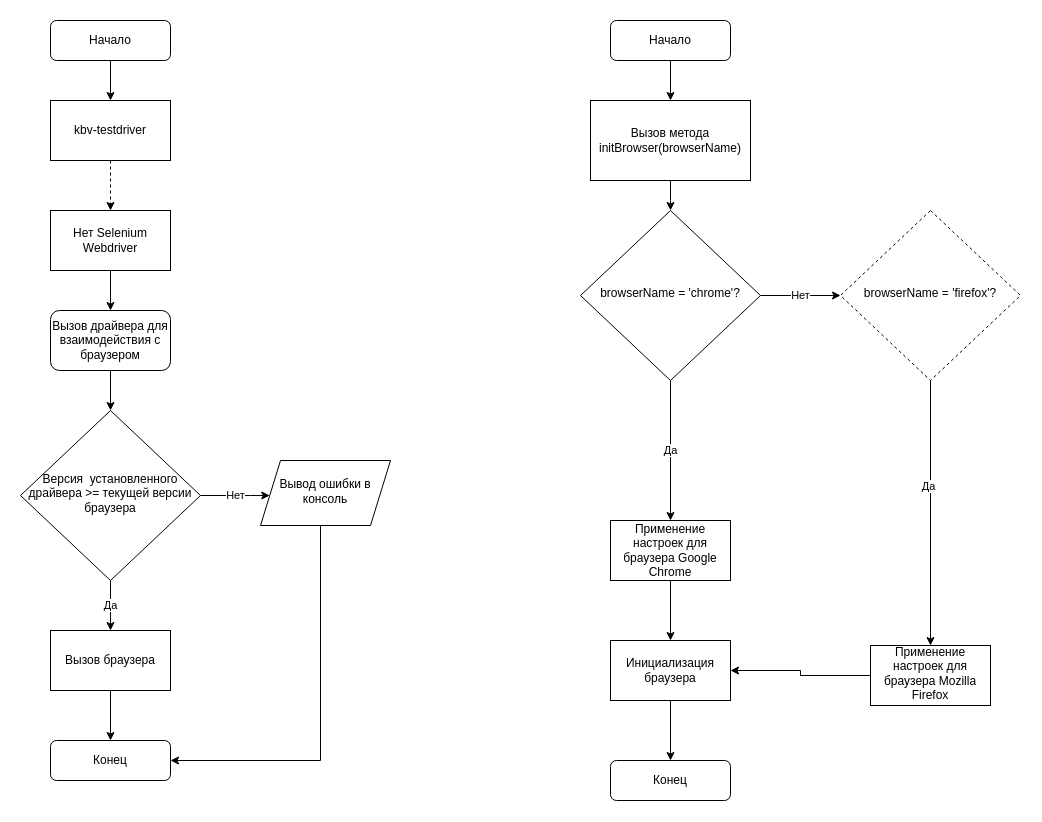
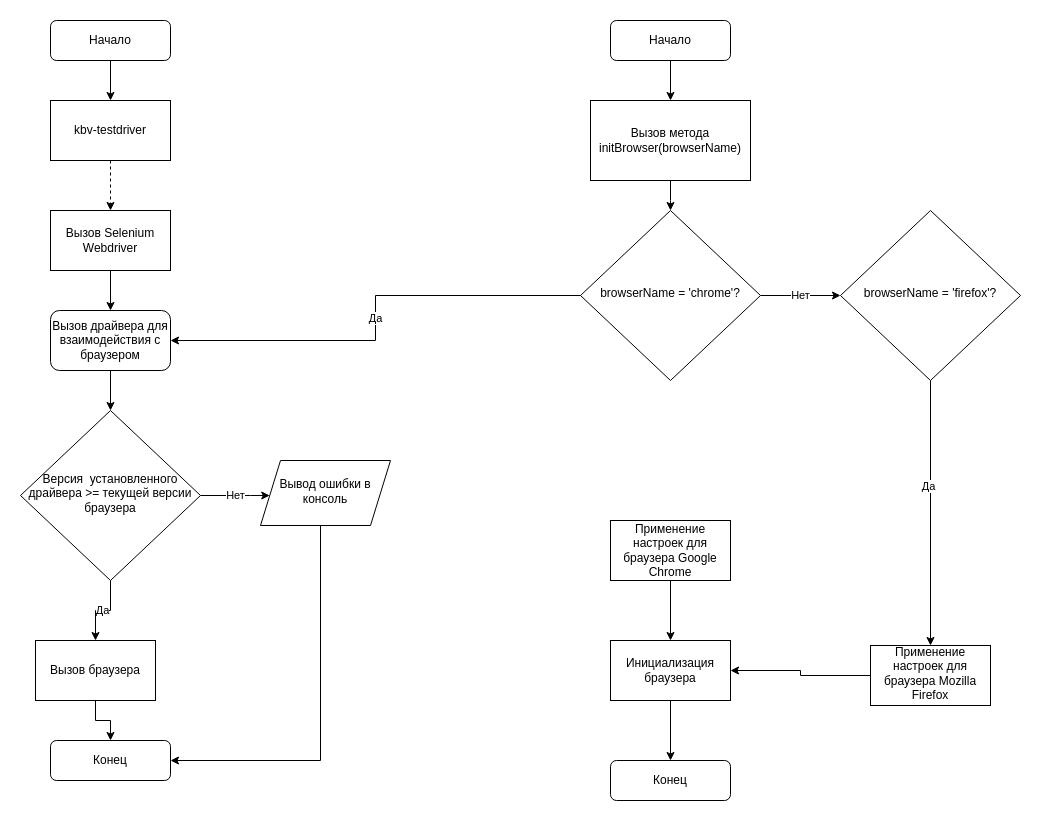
  <mxCell id="0" />
  <mxCell id="1" parent="0" />
  <mxCell id="2" value="" style="edgeStyle=orthogonalEdgeStyle;rounded=0;orthogonalLoop=1;jettySize=auto;html=1;" edge="1" parent="1" source="3" target="9"><mxGeometry relative="1" as="geometry" /></mxCell>
  <mxCell id="3" value="Начало" style="rounded=1;whiteSpace=wrap;html=1;fontSize=12;glass=0;strokeWidth=1;shadow=0;" vertex="1" parent="1"><mxGeometry x="50" y="20" width="120" height="40" as="geometry" /></mxCell>
  <mxCell id="4" value="Да" style="edgeStyle=orthogonalEdgeStyle;rounded=0;orthogonalLoop=1;jettySize=auto;html=1;" edge="1" parent="1" source="6" target="15"><mxGeometry relative="1" as="geometry" /></mxCell>
  <mxCell id="5" value="Нет" style="edgeStyle=orthogonalEdgeStyle;rounded=0;orthogonalLoop=1;jettySize=auto;html=1;" edge="1" parent="1" source="6" target="17"><mxGeometry relative="1" as="geometry"><Array as="points"><mxPoint x="250" y="495" /><mxPoint x="250" y="495" /></Array></mxGeometry></mxCell>
  <mxCell id="6" value="Версия&amp;nbsp; установленного драйвера &amp;gt;= текущей версии браузера" style="rhombus;whiteSpace=wrap;html=1;shadow=0;fontFamily=Helvetica;fontSize=12;align=center;strokeWidth=1;spacing=6;spacingTop=-4;" vertex="1" parent="1"><mxGeometry x="20" y="410" width="180" height="170" as="geometry" /></mxCell>
  <mxCell id="7" value="Конец" style="rounded=1;whiteSpace=wrap;html=1;fontSize=12;glass=0;strokeWidth=1;shadow=0;" vertex="1" parent="1"><mxGeometry x="50" y="740" width="120" height="40" as="geometry" /></mxCell>
  <mxCell id="8" value="" style="edgeStyle=orthogonalEdgeStyle;rounded=0;orthogonalLoop=1;jettySize=auto;html=1;dashed=1;" edge="1" parent="1" source="9" target="11"><mxGeometry relative="1" as="geometry" /></mxCell>
  <mxCell id="9" value="kbv-testdriver" style="rounded=0;whiteSpace=wrap;html=1;" vertex="1" parent="1"><mxGeometry x="50" y="100" width="120" height="60" as="geometry" /></mxCell>
  <mxCell id="10" value="" style="edgeStyle=orthogonalEdgeStyle;rounded=0;orthogonalLoop=1;jettySize=auto;html=1;" edge="1" parent="1" source="11" target="13"><mxGeometry relative="1" as="geometry" /></mxCell>
- <mxCell id="11" value="Нет Selenium Webdriver" style="rounded=0;whiteSpace=wrap;html=1;" vertex="1" parent="1"><mxGeometry x="50" y="210" width="120" height="60" as="geometry" /></mxCell>
+ <mxCell id="11" value="Вызов Selenium Webdriver" style="rounded=0;whiteSpace=wrap;html=1;" vertex="1" parent="1"><mxGeometry x="50" y="210" width="120" height="60" as="geometry" /></mxCell>
  <mxCell id="12" value="" style="edgeStyle=orthogonalEdgeStyle;rounded=0;orthogonalLoop=1;jettySize=auto;html=1;" edge="1" parent="1" source="13" target="6"><mxGeometry relative="1" as="geometry" /></mxCell>
  <mxCell id="13" value="Вызов драйвера для взаимодействия с браузером" style="whiteSpace=wrap;html=1;rounded=1;" vertex="1" parent="1"><mxGeometry x="50" y="310" width="120" height="60" as="geometry" /></mxCell>
  <mxCell id="14" value="" style="edgeStyle=orthogonalEdgeStyle;rounded=0;orthogonalLoop=1;jettySize=auto;html=1;" edge="1" parent="1" source="15" target="7"><mxGeometry relative="1" as="geometry" /></mxCell>
- <mxCell id="15" value="Вызов браузера" style="whiteSpace=wrap;html=1;rounded=0;" vertex="1" parent="1"><mxGeometry x="50" y="630" width="120" height="60" as="geometry" /></mxCell>
+ <mxCell id="15" value="Вызов браузера" style="whiteSpace=wrap;html=1;rounded=0;" vertex="1" parent="1"><mxGeometry x="35" y="640" width="120" height="60" as="geometry" /></mxCell>
  <mxCell id="16" style="edgeStyle=orthogonalEdgeStyle;rounded=0;orthogonalLoop=1;jettySize=auto;html=1;entryX=1;entryY=0.5;entryDx=0;entryDy=0;" edge="1" parent="1" source="17" target="7"><mxGeometry relative="1" as="geometry"><Array as="points"><mxPoint x="320" y="760" /></Array></mxGeometry></mxCell>
  <mxCell id="17" value="&lt;span&gt;Вывод ошибки в консоль&lt;/span&gt;" style="shape=parallelogram;perimeter=parallelogramPerimeter;whiteSpace=wrap;html=1;fixedSize=1;shadow=0;strokeWidth=1;spacing=6;spacingTop=-4;" vertex="1" parent="1"><mxGeometry x="260" y="460" width="130" height="65" as="geometry" /></mxCell>
  <mxCell id="18" value="" style="edgeStyle=orthogonalEdgeStyle;rounded=0;orthogonalLoop=1;jettySize=auto;html=1;" edge="1" parent="1" source="19" target="25"><mxGeometry relative="1" as="geometry" /></mxCell>
  <mxCell id="19" value="Начало" style="rounded=1;whiteSpace=wrap;html=1;fontSize=12;glass=0;strokeWidth=1;shadow=0;" vertex="1" parent="1"><mxGeometry x="610" y="20" width="120" height="40" as="geometry" /></mxCell>
- <mxCell id="20" value="Да" style="edgeStyle=orthogonalEdgeStyle;rounded=0;orthogonalLoop=1;jettySize=auto;html=1;" edge="1" parent="1" source="22" target="28"><mxGeometry relative="1" as="geometry" /></mxCell>
+ <mxCell id="20" value="Да" style="edgeStyle=orthogonalEdgeStyle;rounded=0;orthogonalLoop=1;jettySize=auto;html=1;" edge="1" parent="1" source="22" target="13"><mxGeometry relative="1" as="geometry" /></mxCell>
  <mxCell id="21" value="Нет" style="edgeStyle=orthogonalEdgeStyle;rounded=0;orthogonalLoop=1;jettySize=auto;html=1;" edge="1" parent="1" source="22" target="33"><mxGeometry relative="1" as="geometry" /></mxCell>
  <mxCell id="22" value="browserName = 'chrome'?" style="rhombus;whiteSpace=wrap;html=1;shadow=0;fontFamily=Helvetica;fontSize=12;align=center;strokeWidth=1;spacing=6;spacingTop=-4;" vertex="1" parent="1"><mxGeometry x="580" y="210" width="180" height="170" as="geometry" /></mxCell>
  <mxCell id="23" value="Конец" style="rounded=1;whiteSpace=wrap;html=1;fontSize=12;glass=0;strokeWidth=1;shadow=0;" vertex="1" parent="1"><mxGeometry x="610" y="760" width="120" height="40" as="geometry" /></mxCell>
  <mxCell id="24" value="" style="edgeStyle=orthogonalEdgeStyle;rounded=0;orthogonalLoop=1;jettySize=auto;html=1;" edge="1" parent="1" source="25"><mxGeometry relative="1" as="geometry"><mxPoint x="670" y="210" as="targetPoint" /></mxGeometry></mxCell>
  <mxCell id="25" value="Вызов метода initBrowser(browserName)" style="rounded=0;whiteSpace=wrap;html=1;" vertex="1" parent="1"><mxGeometry x="590" y="100" width="160" height="80" as="geometry" /></mxCell>
  <mxCell id="26" value="" style="edgeStyle=orthogonalEdgeStyle;rounded=0;orthogonalLoop=1;jettySize=auto;html=1;" edge="1" parent="1"><mxGeometry relative="1" as="geometry"><mxPoint x="940" y="485" as="sourcePoint" /></mxGeometry></mxCell>
  <mxCell id="27" value="" style="edgeStyle=orthogonalEdgeStyle;rounded=0;orthogonalLoop=1;jettySize=auto;html=1;" edge="1" parent="1" source="28" target="30"><mxGeometry relative="1" as="geometry" /></mxCell>
  <mxCell id="28" value="Применение настроек для браузера Google Chrome" style="whiteSpace=wrap;html=1;rounded=0;" vertex="1" parent="1"><mxGeometry x="610" y="520" width="120" height="60" as="geometry" /></mxCell>
  <mxCell id="29" value="" style="edgeStyle=orthogonalEdgeStyle;rounded=0;orthogonalLoop=1;jettySize=auto;html=1;" edge="1" parent="1" source="30" target="23"><mxGeometry relative="1" as="geometry" /></mxCell>
  <mxCell id="30" value="Инициализация браузера" style="whiteSpace=wrap;html=1;rounded=0;" vertex="1" parent="1"><mxGeometry x="610" y="640" width="120" height="60" as="geometry" /></mxCell>
  <mxCell id="31" value="" style="edgeStyle=orthogonalEdgeStyle;rounded=0;orthogonalLoop=1;jettySize=auto;html=1;" edge="1" parent="1" source="33" target="35"><mxGeometry relative="1" as="geometry" /></mxCell>
  <mxCell id="32" value="Да" style="edgeLabel;html=1;align=center;verticalAlign=middle;resizable=0;points=[];" vertex="1" connectable="0" parent="31"><mxGeometry x="-0.209" y="-3" relative="1" as="geometry"><mxPoint as="offset" /></mxGeometry></mxCell>
- <mxCell id="33" value="browserName = 'firefox'?" style="rhombus;whiteSpace=wrap;html=1;shadow=0;fontFamily=Helvetica;fontSize=12;align=center;strokeWidth=1;spacing=6;spacingTop=-4;dashed=1;" vertex="1" parent="1"><mxGeometry x="840" y="210" width="180" height="170" as="geometry" /></mxCell>
+ <mxCell id="33" value="browserName = 'firefox'?" style="rhombus;whiteSpace=wrap;html=1;shadow=0;fontFamily=Helvetica;fontSize=12;align=center;strokeWidth=1;spacing=6;spacingTop=-4;" vertex="1" parent="1"><mxGeometry x="840" y="210" width="180" height="170" as="geometry" /></mxCell>
  <mxCell id="34" value="" style="edgeStyle=orthogonalEdgeStyle;rounded=0;orthogonalLoop=1;jettySize=auto;html=1;entryX=1;entryY=0.5;entryDx=0;entryDy=0;" edge="1" parent="1" source="35" target="30"><mxGeometry relative="1" as="geometry"><mxPoint x="930" y="655" as="targetPoint" /></mxGeometry></mxCell>
  <mxCell id="35" value="&lt;span&gt;Применение настроек для браузера Mozilla Firefox&lt;/span&gt;" style="whiteSpace=wrap;html=1;shadow=0;strokeWidth=1;spacing=6;spacingTop=-4;" vertex="1" parent="1"><mxGeometry x="870" y="645" width="120" height="60" as="geometry" /></mxCell>
